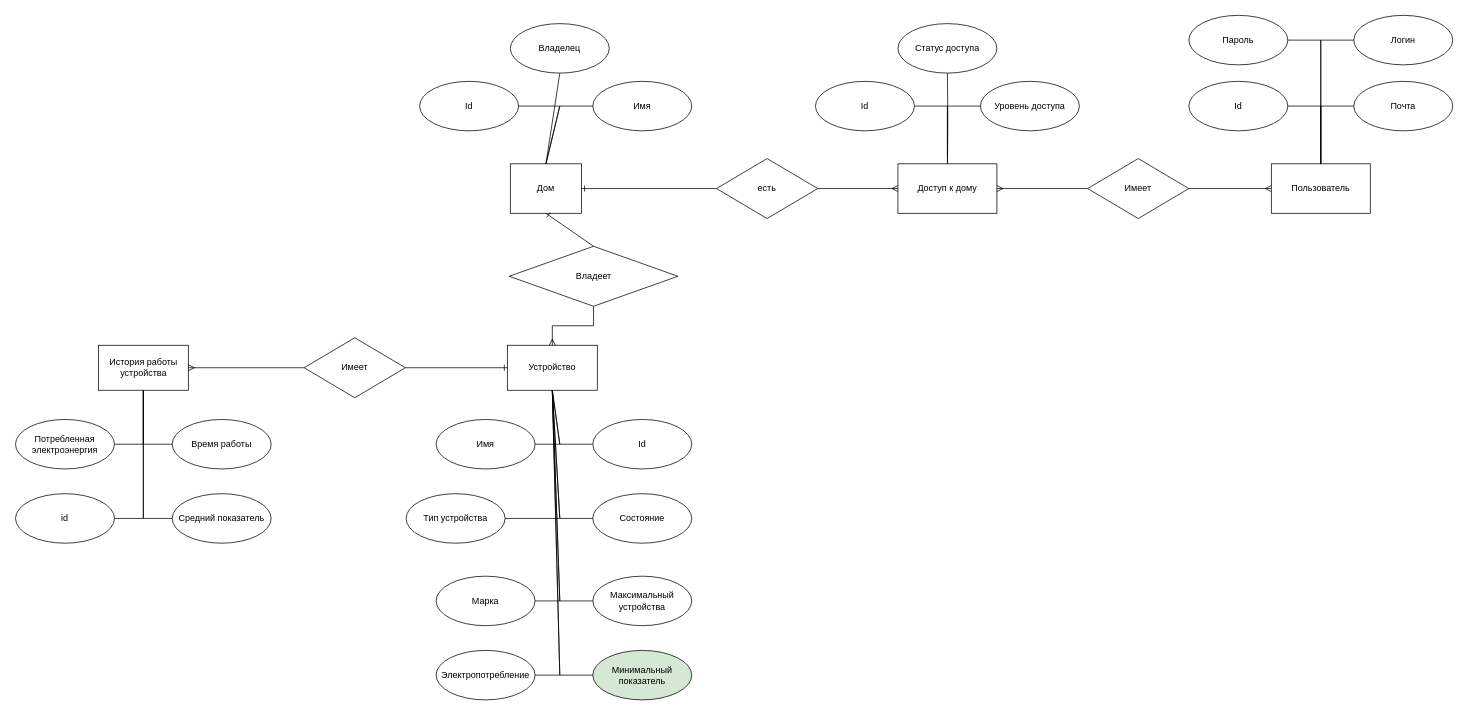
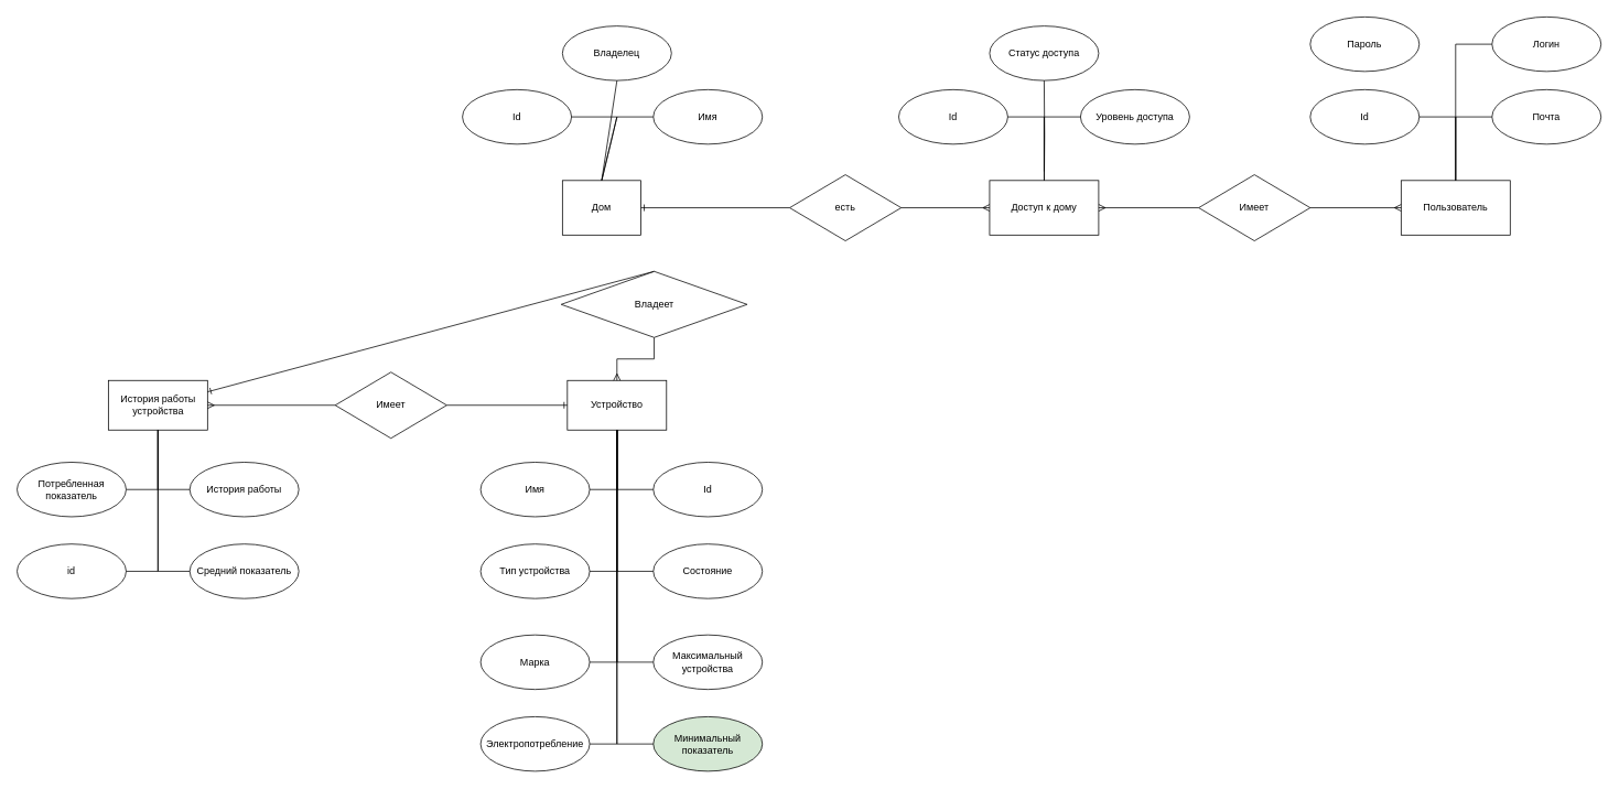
  <mxCell id="0" />
  <mxCell id="1" parent="0" />
  <mxCell id="2" value="Пользователь" style="rounded=0;whiteSpace=wrap;html=1;" parent="1" vertex="1"><mxGeometry x="1695" y="218" width="132" height="66" as="geometry" /></mxCell>
  <mxCell id="3" value="Пароль" style="ellipse;whiteSpace=wrap;html=1;" parent="1" vertex="1"><mxGeometry x="1585" y="20" width="132" height="66" as="geometry" /></mxCell>
  <mxCell id="4" value="Логин" style="ellipse;whiteSpace=wrap;html=1;" parent="1" vertex="1"><mxGeometry x="1805" y="20" width="132" height="66" as="geometry" /></mxCell>
  <mxCell id="5" value="Id" style="ellipse;whiteSpace=wrap;html=1;" parent="1" vertex="1"><mxGeometry x="1585" y="108" width="132" height="66" as="geometry" /></mxCell>
  <mxCell id="6" value="Почта" style="ellipse;whiteSpace=wrap;html=1;" parent="1" vertex="1"><mxGeometry x="1805" y="108" width="132" height="66" as="geometry" /></mxCell>
  <mxCell id="7" value="" style="endArrow=none;html=1;rounded=0;exitX=0.5;exitY=0;exitDx=0;exitDy=0;entryX=0;entryY=0.5;entryDx=0;entryDy=0;" parent="1" source="2" target="4" edge="1"><mxGeometry width="50" height="50" relative="1" as="geometry"><mxPoint x="2025" y="301" as="sourcePoint" /><mxPoint x="2075" y="251" as="targetPoint" /><Array as="points"><mxPoint x="1761" y="53" /></Array></mxGeometry></mxCell>
- <mxCell id="8" value="" style="endArrow=none;html=1;rounded=0;exitX=0.5;exitY=0;exitDx=0;exitDy=0;entryX=1;entryY=0.5;entryDx=0;entryDy=0;" parent="1" source="2" target="3" edge="1"><mxGeometry width="50" height="50" relative="1" as="geometry"><mxPoint x="2025" y="301" as="sourcePoint" /><mxPoint x="2075" y="251" as="targetPoint" /><Array as="points"><mxPoint x="1761" y="53" /></Array></mxGeometry></mxCell>
  <mxCell id="9" value="" style="endArrow=none;html=1;rounded=0;exitX=0.5;exitY=0;exitDx=0;exitDy=0;entryX=0;entryY=0.5;entryDx=0;entryDy=0;" parent="1" source="2" target="6" edge="1"><mxGeometry width="50" height="50" relative="1" as="geometry"><mxPoint x="2025" y="301" as="sourcePoint" /><mxPoint x="2075" y="251" as="targetPoint" /><Array as="points"><mxPoint x="1761" y="141" /></Array></mxGeometry></mxCell>
  <mxCell id="10" value="" style="endArrow=none;html=1;rounded=0;exitX=0.5;exitY=0;exitDx=0;exitDy=0;entryX=1;entryY=0.5;entryDx=0;entryDy=0;" parent="1" source="2" target="5" edge="1"><mxGeometry width="50" height="50" relative="1" as="geometry"><mxPoint x="2025" y="301" as="sourcePoint" /><mxPoint x="2075" y="251" as="targetPoint" /><Array as="points"><mxPoint x="1761" y="141" /></Array></mxGeometry></mxCell>
  <mxCell id="11" value="Имеет" style="rhombus;whiteSpace=wrap;html=1;" parent="1" vertex="1"><mxGeometry x="1450" y="211" width="135" height="80" as="geometry" /></mxCell>
  <mxCell id="12" value="" style="endArrow=ERmany;html=1;rounded=0;entryX=0;entryY=0.5;entryDx=0;entryDy=0;startArrow=none;startFill=0;endFill=0;" parent="1" target="2" edge="1"><mxGeometry width="50" height="50" relative="1" as="geometry"><mxPoint x="1585" y="251" as="sourcePoint" /><mxPoint x="1492" y="449" as="targetPoint" /></mxGeometry></mxCell>
  <mxCell id="13" style="edgeStyle=orthogonalEdgeStyle;rounded=0;orthogonalLoop=1;jettySize=auto;html=1;exitX=0.5;exitY=0;exitDx=0;exitDy=0;entryX=0.5;entryY=1;entryDx=0;entryDy=0;endArrow=none;endFill=0;" edge="1" parent="1" target="16"><mxGeometry relative="1" as="geometry"><mxPoint x="1263" y="229" as="sourcePoint" /></mxGeometry></mxCell>
  <mxCell id="14" value="Доступ к дому" style="rounded=0;whiteSpace=wrap;html=1;" parent="1" vertex="1"><mxGeometry x="1197" y="218" width="132" height="66" as="geometry" /></mxCell>
  <mxCell id="15" value="" style="endArrow=none;html=1;rounded=0;entryX=0;entryY=0.5;entryDx=0;entryDy=0;exitX=1;exitY=0.5;exitDx=0;exitDy=0;startArrow=ERmany;startFill=0;" parent="1" source="14" target="11" edge="1"><mxGeometry width="50" height="50" relative="1" as="geometry"><mxPoint x="1527" y="499" as="sourcePoint" /><mxPoint x="1577" y="449" as="targetPoint" /></mxGeometry></mxCell>
  <mxCell id="16" value="Статус доступа" style="ellipse;whiteSpace=wrap;html=1;" parent="1" vertex="1"><mxGeometry x="1197" y="31" width="132" height="66" as="geometry" /></mxCell>
  <mxCell id="17" value="Id" style="ellipse;whiteSpace=wrap;html=1;" parent="1" vertex="1"><mxGeometry x="1087" y="108" width="132" height="66" as="geometry" /></mxCell>
  <mxCell id="18" value="Уровень доступа" style="ellipse;whiteSpace=wrap;html=1;" parent="1" vertex="1"><mxGeometry x="1307" y="108" width="132" height="66" as="geometry" /></mxCell>
  <mxCell id="19" value="" style="endArrow=none;html=1;rounded=0;entryX=1;entryY=0.5;entryDx=0;entryDy=0;" parent="1" target="17" edge="1"><mxGeometry width="50" height="50" relative="1" as="geometry"><mxPoint x="1263" y="218" as="sourcePoint" /><mxPoint x="1654" y="174" as="targetPoint" /><Array as="points"><mxPoint x="1263" y="141" /></Array></mxGeometry></mxCell>
  <mxCell id="20" value="" style="endArrow=none;html=1;rounded=0;entryX=0;entryY=0.5;entryDx=0;entryDy=0;" parent="1" target="18" edge="1"><mxGeometry width="50" height="50" relative="1" as="geometry"><mxPoint x="1263" y="207" as="sourcePoint" /><mxPoint x="1654" y="174" as="targetPoint" /><Array as="points"><mxPoint x="1263" y="141" /></Array></mxGeometry></mxCell>
  <mxCell id="21" value="" style="endArrow=ERmany;html=1;rounded=0;entryX=0;entryY=0.5;entryDx=0;entryDy=0;endFill=0;exitX=1;exitY=0.5;exitDx=0;exitDy=0;" parent="1" source="62" target="14" edge="1"><mxGeometry width="50" height="50" relative="1" as="geometry"><mxPoint x="1032" y="262" as="sourcePoint" /><mxPoint x="906" y="163" as="targetPoint" /></mxGeometry></mxCell>
- <mxCell id="22" value="Устройство" style="rounded=0;whiteSpace=wrap;html=1;" vertex="1" parent="1"><mxGeometry x="676" y="460" width="120" height="60" as="geometry" /></mxCell>
+ <mxCell id="22" value="Устройство" style="rounded=0;whiteSpace=wrap;html=1;" vertex="1" parent="1"><mxGeometry x="686" y="460" width="120" height="60" as="geometry" /></mxCell>
  <mxCell id="23" value="Имя" style="ellipse;whiteSpace=wrap;html=1;" vertex="1" parent="1"><mxGeometry x="581" y="559" width="132" height="66" as="geometry" /></mxCell>
  <mxCell id="24" value="Id" style="ellipse;whiteSpace=wrap;html=1;" vertex="1" parent="1"><mxGeometry x="790" y="559" width="132" height="66" as="geometry" /></mxCell>
  <mxCell id="25" value="" style="endArrow=none;html=1;rounded=0;exitX=0.5;exitY=1;exitDx=0;exitDy=0;entryX=0;entryY=0.5;entryDx=0;entryDy=0;" edge="1" parent="1" source="22" target="24"><mxGeometry width="50" height="50" relative="1" as="geometry"><mxPoint x="1054" y="444" as="sourcePoint" /><mxPoint x="1104" y="394" as="targetPoint" /><Array as="points"><mxPoint x="746" y="592" /></Array></mxGeometry></mxCell>
  <mxCell id="26" value="" style="endArrow=none;html=1;rounded=0;exitX=1;exitY=0.5;exitDx=0;exitDy=0;entryX=0.5;entryY=1;entryDx=0;entryDy=0;" edge="1" parent="1" source="23" target="22"><mxGeometry width="50" height="50" relative="1" as="geometry"><mxPoint x="1054" y="444" as="sourcePoint" /><mxPoint x="1104" y="394" as="targetPoint" /><Array as="points"><mxPoint x="746" y="592" /></Array></mxGeometry></mxCell>
  <mxCell id="27" value="" style="edgeStyle=orthogonalEdgeStyle;rounded=0;orthogonalLoop=1;jettySize=auto;html=1;endArrow=ERmany;endFill=0;startArrow=none;startFill=0;" edge="1" parent="1" source="28" target="22"><mxGeometry relative="1" as="geometry" /></mxCell>
  <mxCell id="28" value="Владеет" style="rhombus;whiteSpace=wrap;html=1;" vertex="1" parent="1"><mxGeometry x="678.5" y="328" width="225" height="80" as="geometry" /></mxCell>
- <mxCell id="29" value="Тип устройства" style="ellipse;whiteSpace=wrap;html=1;" vertex="1" parent="1"><mxGeometry x="541" y="658" width="132" height="66" as="geometry" /></mxCell>
+ <mxCell id="29" value="Тип устройства" style="ellipse;whiteSpace=wrap;html=1;" vertex="1" parent="1"><mxGeometry x="581" y="658" width="132" height="66" as="geometry" /></mxCell>
  <mxCell id="30" value="Состояние" style="ellipse;whiteSpace=wrap;html=1;" vertex="1" parent="1"><mxGeometry x="790" y="658" width="132" height="66" as="geometry" /></mxCell>
  <mxCell id="31" value="Марка" style="ellipse;whiteSpace=wrap;html=1;" vertex="1" parent="1"><mxGeometry x="581" y="768" width="132" height="66" as="geometry" /></mxCell>
  <mxCell id="32" value="Максимальный устройства" style="ellipse;whiteSpace=wrap;html=1;" vertex="1" parent="1"><mxGeometry x="790" y="768" width="132" height="66" as="geometry" /></mxCell>
  <mxCell id="33" value="Минимальный показатель" style="ellipse;whiteSpace=wrap;html=1;fillColor=#d5e8d4;" vertex="1" parent="1"><mxGeometry x="790" y="867" width="132" height="66" as="geometry" /></mxCell>
  <mxCell id="34" value="" style="endArrow=none;html=1;rounded=0;entryX=0.5;entryY=1;entryDx=0;entryDy=0;exitX=1;exitY=0.5;exitDx=0;exitDy=0;" edge="1" parent="1" source="29" target="22"><mxGeometry width="50" height="50" relative="1" as="geometry"><mxPoint x="966" y="840" as="sourcePoint" /><mxPoint x="1016" y="790" as="targetPoint" /><Array as="points"><mxPoint x="746" y="691" /></Array></mxGeometry></mxCell>
  <mxCell id="35" value="" style="endArrow=none;html=1;rounded=0;entryX=0.5;entryY=1;entryDx=0;entryDy=0;exitX=0;exitY=0.5;exitDx=0;exitDy=0;" edge="1" parent="1" source="30" target="22"><mxGeometry width="50" height="50" relative="1" as="geometry"><mxPoint x="966" y="840" as="sourcePoint" /><mxPoint x="1016" y="790" as="targetPoint" /><Array as="points"><mxPoint x="746" y="691" /></Array></mxGeometry></mxCell>
  <mxCell id="36" value="" style="endArrow=none;html=1;rounded=0;entryX=0.5;entryY=1;entryDx=0;entryDy=0;exitX=1;exitY=0.5;exitDx=0;exitDy=0;" edge="1" parent="1" source="31" target="22"><mxGeometry width="50" height="50" relative="1" as="geometry"><mxPoint x="966" y="840" as="sourcePoint" /><mxPoint x="1016" y="790" as="targetPoint" /><Array as="points"><mxPoint x="746" y="801" /></Array></mxGeometry></mxCell>
  <mxCell id="37" value="" style="endArrow=none;html=1;rounded=0;entryX=0.5;entryY=1;entryDx=0;entryDy=0;exitX=0;exitY=0.5;exitDx=0;exitDy=0;" edge="1" parent="1" source="32" target="22"><mxGeometry width="50" height="50" relative="1" as="geometry"><mxPoint x="757" y="763" as="sourcePoint" /><mxPoint x="807" y="713" as="targetPoint" /><Array as="points"><mxPoint x="746" y="801" /></Array></mxGeometry></mxCell>
  <mxCell id="38" value="" style="endArrow=none;html=1;rounded=0;entryX=0.5;entryY=1;entryDx=0;entryDy=0;exitX=1;exitY=0.5;exitDx=0;exitDy=0;" edge="1" parent="1" target="22"><mxGeometry width="50" height="50" relative="1" as="geometry"><mxPoint x="713" y="900" as="sourcePoint" /><mxPoint x="873" y="713" as="targetPoint" /><Array as="points"><mxPoint x="746" y="900" /></Array></mxGeometry></mxCell>
  <mxCell id="39" value="" style="endArrow=none;html=1;rounded=0;entryX=0.5;entryY=1;entryDx=0;entryDy=0;exitX=0;exitY=0.5;exitDx=0;exitDy=0;" edge="1" parent="1" source="33" target="22"><mxGeometry width="50" height="50" relative="1" as="geometry"><mxPoint x="823" y="763" as="sourcePoint" /><mxPoint x="873" y="713" as="targetPoint" /><Array as="points"><mxPoint x="746" y="900" /></Array></mxGeometry></mxCell>
  <mxCell id="40" value="Электропотребление" style="ellipse;whiteSpace=wrap;html=1;" vertex="1" parent="1"><mxGeometry x="581" y="867" width="132" height="66" as="geometry" /></mxCell>
  <mxCell id="41" value="История работы устройства" style="rounded=0;whiteSpace=wrap;html=1;" vertex="1" parent="1"><mxGeometry x="130.5" y="460" width="120" height="60" as="geometry" /></mxCell>
- <mxCell id="42" value="Время работы" style="ellipse;whiteSpace=wrap;html=1;" vertex="1" parent="1"><mxGeometry x="229" y="559" width="132" height="66" as="geometry" /></mxCell>
+ <mxCell id="42" value="История работы" style="ellipse;whiteSpace=wrap;html=1;" vertex="1" parent="1"><mxGeometry x="229" y="559" width="132" height="66" as="geometry" /></mxCell>
  <mxCell id="43" value="id" style="ellipse;whiteSpace=wrap;html=1;" vertex="1" parent="1"><mxGeometry x="20" y="658" width="132" height="66" as="geometry" /></mxCell>
  <mxCell id="44" value="Средний показатель" style="ellipse;whiteSpace=wrap;html=1;" vertex="1" parent="1"><mxGeometry x="229" y="658" width="132" height="66" as="geometry" /></mxCell>
  <mxCell id="45" value="" style="endArrow=none;html=1;rounded=0;entryX=0.5;entryY=1;entryDx=0;entryDy=0;exitX=1;exitY=0.5;exitDx=0;exitDy=0;" edge="1" parent="1" source="43" target="41"><mxGeometry width="50" height="50" relative="1" as="geometry"><mxPoint x="196.5" y="675" as="sourcePoint" /><mxPoint x="246.5" y="625" as="targetPoint" /><Array as="points"><mxPoint x="190.5" y="691" /></Array></mxGeometry></mxCell>
  <mxCell id="46" value="" style="endArrow=none;html=1;rounded=0;entryX=0.5;entryY=1;entryDx=0;entryDy=0;exitX=0;exitY=0.5;exitDx=0;exitDy=0;" edge="1" parent="1" source="44" target="41"><mxGeometry width="50" height="50" relative="1" as="geometry"><mxPoint x="196.5" y="675" as="sourcePoint" /><mxPoint x="246.5" y="625" as="targetPoint" /><Array as="points"><mxPoint x="190.5" y="691" /></Array></mxGeometry></mxCell>
  <mxCell id="47" value="" style="endArrow=none;html=1;rounded=0;entryX=0.5;entryY=1;entryDx=0;entryDy=0;exitX=1;exitY=0.5;exitDx=0;exitDy=0;" edge="1" parent="1" target="41"><mxGeometry width="50" height="50" relative="1" as="geometry"><mxPoint x="152" y="592" as="sourcePoint" /><mxPoint x="246.5" y="625" as="targetPoint" /><Array as="points"><mxPoint x="190.5" y="592" /></Array></mxGeometry></mxCell>
  <mxCell id="48" value="" style="endArrow=none;html=1;rounded=0;exitX=0;exitY=0.5;exitDx=0;exitDy=0;entryX=0.5;entryY=1;entryDx=0;entryDy=0;" edge="1" parent="1" source="42" target="41"><mxGeometry width="50" height="50" relative="1" as="geometry"><mxPoint x="196.5" y="675" as="sourcePoint" /><mxPoint x="207.5" y="526" as="targetPoint" /><Array as="points"><mxPoint x="190.5" y="592" /></Array></mxGeometry></mxCell>
  <mxCell id="49" style="edgeStyle=orthogonalEdgeStyle;rounded=0;orthogonalLoop=1;jettySize=auto;html=1;exitX=1;exitY=0.5;exitDx=0;exitDy=0;entryX=0;entryY=0.5;entryDx=0;entryDy=0;endArrow=none;endFill=0;startArrow=ERone;startFill=0;" edge="1" parent="1" source="50" target="62"><mxGeometry relative="1" as="geometry" /></mxCell>
  <mxCell id="50" value="Дом" style="rounded=0;whiteSpace=wrap;html=1;" vertex="1" parent="1"><mxGeometry x="680" y="218" width="95" height="66" as="geometry" /></mxCell>
  <mxCell id="51" value="Владелец" style="ellipse;whiteSpace=wrap;html=1;" vertex="1" parent="1"><mxGeometry x="680" y="31" width="132" height="66" as="geometry" /></mxCell>
  <mxCell id="52" value="Id" style="ellipse;whiteSpace=wrap;html=1;" vertex="1" parent="1"><mxGeometry x="559" y="108" width="132" height="66" as="geometry" /></mxCell>
  <mxCell id="53" value="Имя" style="ellipse;whiteSpace=wrap;html=1;" vertex="1" parent="1"><mxGeometry x="790" y="108" width="132" height="66" as="geometry" /></mxCell>
  <mxCell id="54" value="" style="endArrow=none;html=1;rounded=0;entryX=0.5;entryY=1;entryDx=0;entryDy=0;exitX=0.5;exitY=0;exitDx=0;exitDy=0;" edge="1" parent="1" source="50" target="51"><mxGeometry width="50" height="50" relative="1" as="geometry"><mxPoint x="944" y="356" as="sourcePoint" /><mxPoint x="994" y="306" as="targetPoint" /></mxGeometry></mxCell>
  <mxCell id="55" value="" style="endArrow=none;html=1;rounded=0;exitX=0.5;exitY=0;exitDx=0;exitDy=0;entryX=1;entryY=0.5;entryDx=0;entryDy=0;" edge="1" parent="1" source="50" target="52"><mxGeometry width="50" height="50" relative="1" as="geometry"><mxPoint x="944" y="356" as="sourcePoint" /><mxPoint x="994" y="306" as="targetPoint" /><Array as="points"><mxPoint x="746" y="141" /></Array></mxGeometry></mxCell>
  <mxCell id="56" value="" style="endArrow=none;html=1;rounded=0;exitX=0.5;exitY=0;exitDx=0;exitDy=0;entryX=0;entryY=0.5;entryDx=0;entryDy=0;" edge="1" parent="1" source="50" target="53"><mxGeometry width="50" height="50" relative="1" as="geometry"><mxPoint x="944" y="356" as="sourcePoint" /><mxPoint x="994" y="306" as="targetPoint" /><Array as="points"><mxPoint x="746" y="141" /></Array></mxGeometry></mxCell>
- <mxCell id="57" value="" style="endArrow=ERone;html=1;rounded=0;entryX=0.5;entryY=1;entryDx=0;entryDy=0;exitX=0.5;exitY=0;exitDx=0;exitDy=0;startArrow=none;startFill=0;endFill=0;" edge="1" parent="1" source="28" target="50"><mxGeometry width="50" height="50" relative="1" as="geometry"><mxPoint x="647" y="543" as="sourcePoint" /><mxPoint x="697" y="493" as="targetPoint" /></mxGeometry></mxCell>
- <mxCell id="58" value="Потребленная электроэнергия" style="ellipse;whiteSpace=wrap;html=1;" vertex="1" parent="1"><mxGeometry x="20" y="559" width="132" height="66" as="geometry" /></mxCell>
+ <mxCell id="57" value="" style="endArrow=ERone;html=1;rounded=0;exitX=0.5;exitY=0;exitDx=0;exitDy=0;startArrow=none;startFill=0;endFill=0;" edge="1" parent="1" source="28" target="41"><mxGeometry width="50" height="50" relative="1" as="geometry"><mxPoint x="647" y="543" as="sourcePoint" /><mxPoint x="697" y="493" as="targetPoint" /></mxGeometry></mxCell>
+ <mxCell id="58" value="Потребленная показатель" style="ellipse;whiteSpace=wrap;html=1;" vertex="1" parent="1"><mxGeometry x="20" y="559" width="132" height="66" as="geometry" /></mxCell>
  <mxCell id="59" style="edgeStyle=orthogonalEdgeStyle;rounded=0;orthogonalLoop=1;jettySize=auto;html=1;exitX=0;exitY=0.5;exitDx=0;exitDy=0;entryX=1;entryY=0.5;entryDx=0;entryDy=0;endArrow=ERmany;endFill=0;" edge="1" parent="1" source="60" target="41"><mxGeometry relative="1" as="geometry" /></mxCell>
  <mxCell id="60" value="Имеет" style="rhombus;whiteSpace=wrap;html=1;" vertex="1" parent="1"><mxGeometry x="405" y="450" width="135" height="80" as="geometry" /></mxCell>
  <mxCell id="61" value="" style="endArrow=ERone;html=1;rounded=0;entryX=0;entryY=0.5;entryDx=0;entryDy=0;exitX=1;exitY=0.5;exitDx=0;exitDy=0;endFill=0;" edge="1" parent="1" source="60" target="22"><mxGeometry width="50" height="50" relative="1" as="geometry"><mxPoint x="515" y="499" as="sourcePoint" /><mxPoint x="565" y="449" as="targetPoint" /></mxGeometry></mxCell>
  <mxCell id="62" value="есть" style="rhombus;whiteSpace=wrap;html=1;" vertex="1" parent="1"><mxGeometry x="955" y="211" width="135" height="80" as="geometry" /></mxCell>
